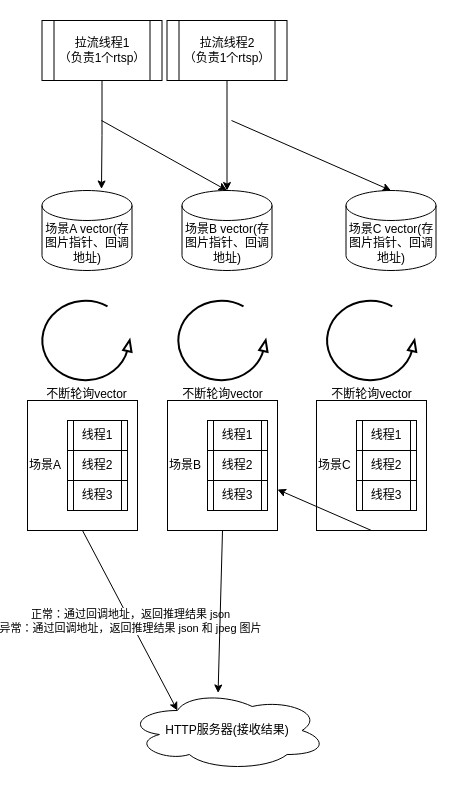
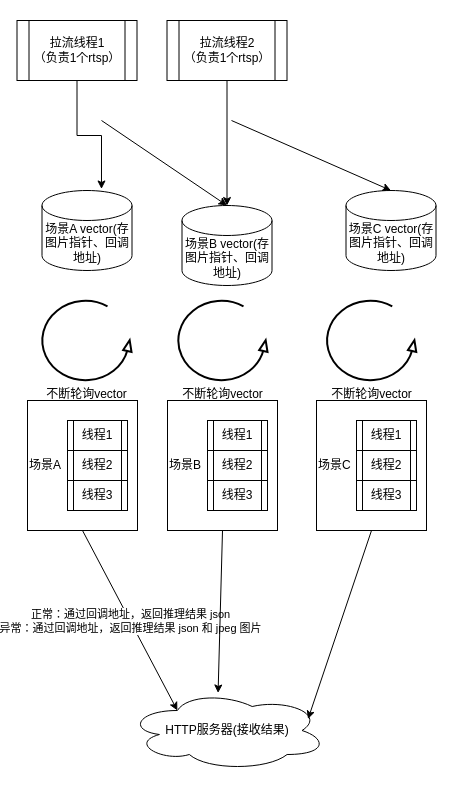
  <mxCell id="0" />
  <mxCell id="1" parent="0" />
  <mxCell id="2" value="场景A vector(存图片指针、回调地址)" style="shape=cylinder3;whiteSpace=wrap;html=1;boundedLbl=1;backgroundOutline=1;size=15;" vertex="1" parent="1"><mxGeometry x="34.5" y="190" width="90" height="80" as="geometry" /></mxCell>
- <mxCell id="3" value="拉流线程1&lt;br&gt;（负责1个rtsp）" style="shape=process;whiteSpace=wrap;html=1;backgroundOutline=1;" vertex="1" parent="1"><mxGeometry x="34.5" y="20" width="120" height="60" as="geometry" /></mxCell>
+ <mxCell id="3" value="拉流线程1&lt;br&gt;（负责1个rtsp）" style="shape=process;whiteSpace=wrap;html=1;backgroundOutline=1;" vertex="1" parent="1"><mxGeometry x="9.5" y="20" width="120" height="60" as="geometry" /></mxCell>
  <mxCell id="4" value="线程3" style="shape=process;whiteSpace=wrap;html=1;backgroundOutline=1;" vertex="1" parent="1"><mxGeometry x="60" y="480" width="60" height="30" as="geometry" /></mxCell>
  <mxCell id="5" value="线程1" style="shape=process;whiteSpace=wrap;html=1;backgroundOutline=1;" vertex="1" parent="1"><mxGeometry x="60" y="420" width="60" height="30" as="geometry" /></mxCell>
  <mxCell id="6" value="线程2" style="shape=process;whiteSpace=wrap;html=1;backgroundOutline=1;" vertex="1" parent="1"><mxGeometry x="60" y="450" width="60" height="30" as="geometry" /></mxCell>
  <mxCell id="7" value="&lt;span style=&quot;background-color: initial;&quot;&gt;场景A&lt;/span&gt;" style="whiteSpace=wrap;html=1;fillColor=none;align=left;" vertex="1" parent="1"><mxGeometry x="20" y="400" width="110" height="130" as="geometry" /></mxCell>
  <mxCell id="8" value="线程3" style="shape=process;whiteSpace=wrap;html=1;backgroundOutline=1;" vertex="1" parent="1"><mxGeometry x="200" y="480" width="60" height="30" as="geometry" /></mxCell>
  <mxCell id="9" value="线程1" style="shape=process;whiteSpace=wrap;html=1;backgroundOutline=1;" vertex="1" parent="1"><mxGeometry x="200" y="420" width="60" height="30" as="geometry" /></mxCell>
  <mxCell id="10" value="线程2" style="shape=process;whiteSpace=wrap;html=1;backgroundOutline=1;" vertex="1" parent="1"><mxGeometry x="200" y="450" width="60" height="30" as="geometry" /></mxCell>
  <mxCell id="11" value="&lt;span style=&quot;background-color: initial;&quot;&gt;场景B&lt;/span&gt;" style="whiteSpace=wrap;html=1;fillColor=none;align=left;" vertex="1" parent="1"><mxGeometry x="160" y="400" width="110" height="130" as="geometry" /></mxCell>
  <mxCell id="12" value="线程3" style="shape=process;whiteSpace=wrap;html=1;backgroundOutline=1;" vertex="1" parent="1"><mxGeometry x="349" y="480" width="60" height="30" as="geometry" /></mxCell>
  <mxCell id="13" value="线程1" style="shape=process;whiteSpace=wrap;html=1;backgroundOutline=1;" vertex="1" parent="1"><mxGeometry x="349" y="420" width="60" height="30" as="geometry" /></mxCell>
  <mxCell id="14" value="线程2" style="shape=process;whiteSpace=wrap;html=1;backgroundOutline=1;" vertex="1" parent="1"><mxGeometry x="349" y="450" width="60" height="30" as="geometry" /></mxCell>
  <mxCell id="15" value="&lt;span style=&quot;background-color: initial;&quot;&gt;场景C&lt;/span&gt;" style="whiteSpace=wrap;html=1;fillColor=none;align=left;" vertex="1" parent="1"><mxGeometry x="309" y="400" width="110" height="130" as="geometry" /></mxCell>
- <mxCell id="16" value="场景B vector(存图片指针、回调地址)" style="shape=cylinder3;whiteSpace=wrap;html=1;boundedLbl=1;backgroundOutline=1;size=15;" vertex="1" parent="1"><mxGeometry x="174.5" y="190" width="90" height="80" as="geometry" /></mxCell>
+ <mxCell id="16" value="场景B vector(存图片指针、回调地址)" style="shape=cylinder3;whiteSpace=wrap;html=1;boundedLbl=1;backgroundOutline=1;size=15;" vertex="1" parent="1"><mxGeometry x="174.5" y="205" width="90" height="80" as="geometry" /></mxCell>
  <mxCell id="17" value="场景C vector(存图片指针、回调地址)" style="shape=cylinder3;whiteSpace=wrap;html=1;boundedLbl=1;backgroundOutline=1;size=15;" vertex="1" parent="1"><mxGeometry x="338.5" y="190" width="90" height="80" as="geometry" /></mxCell>
  <mxCell id="18" value="拉流线程2&lt;br&gt;（负责1个rtsp）" style="shape=process;whiteSpace=wrap;html=1;backgroundOutline=1;" vertex="1" parent="1"><mxGeometry x="159.5" y="20" width="120" height="60" as="geometry" /></mxCell>
  <mxCell id="19" style="edgeStyle=orthogonalEdgeStyle;rounded=0;orthogonalLoop=1;jettySize=auto;html=1;entryX=0.661;entryY=-0.019;entryDx=0;entryDy=0;entryPerimeter=0;" edge="1" parent="1" source="3" target="2"><mxGeometry relative="1" as="geometry" /></mxCell>
  <mxCell id="20" value="" style="endArrow=classic;html=1;rounded=0;entryX=0.5;entryY=0;entryDx=0;entryDy=0;entryPerimeter=0;" edge="1" parent="1" target="16"><mxGeometry width="50" height="50" relative="1" as="geometry"><mxPoint x="94" y="120" as="sourcePoint" /><mxPoint x="254" y="220" as="targetPoint" /></mxGeometry></mxCell>
  <mxCell id="21" style="edgeStyle=orthogonalEdgeStyle;rounded=0;orthogonalLoop=1;jettySize=auto;html=1;entryX=0.5;entryY=0;entryDx=0;entryDy=0;entryPerimeter=0;" edge="1" parent="1" source="18" target="16"><mxGeometry relative="1" as="geometry" /></mxCell>
  <mxCell id="22" value="" style="endArrow=classic;html=1;rounded=0;entryX=0.5;entryY=0;entryDx=0;entryDy=0;entryPerimeter=0;" edge="1" parent="1" target="17"><mxGeometry width="50" height="50" relative="1" as="geometry"><mxPoint x="224" y="120" as="sourcePoint" /><mxPoint x="254" y="220" as="targetPoint" /></mxGeometry></mxCell>
  <mxCell id="23" value="HTTP服务器(接收结果)" style="ellipse;shape=cloud;whiteSpace=wrap;html=1;" vertex="1" parent="1"><mxGeometry x="120" y="690" width="199.5" height="80" as="geometry" /></mxCell>
  <mxCell id="24" value="" style="endArrow=classic;html=1;rounded=0;exitX=0.5;exitY=1;exitDx=0;exitDy=0;entryX=0.25;entryY=0.25;entryDx=0;entryDy=0;entryPerimeter=0;" edge="1" parent="1" source="7" target="23"><mxGeometry relative="1" as="geometry"><mxPoint x="179.5" y="420" as="sourcePoint" /><mxPoint x="279.5" y="420" as="targetPoint" /></mxGeometry></mxCell>
  <mxCell id="25" value="正常：通过回调地址，返回推理结果 json&lt;br&gt;异常：通过回调地址，返回推理结果 json 和 jpeg 图片" style="edgeLabel;resizable=0;html=1;;align=center;verticalAlign=middle;" connectable="0" vertex="1" parent="24"><mxGeometry relative="1" as="geometry" /></mxCell>
  <mxCell id="26" value="" style="endArrow=classic;html=1;rounded=0;exitX=0.5;exitY=1;exitDx=0;exitDy=0;entryX=0.454;entryY=0.031;entryDx=0;entryDy=0;entryPerimeter=0;" edge="1" parent="1" source="11" target="23"><mxGeometry width="50" height="50" relative="1" as="geometry"><mxPoint x="199.5" y="450" as="sourcePoint" /><mxPoint x="249.5" y="400" as="targetPoint" /></mxGeometry></mxCell>
- <mxCell id="27" value="" style="endArrow=classic;html=1;rounded=0;exitX=0.5;exitY=1;exitDx=0;exitDy=0;" edge="1" parent="1" source="15" target="11"><mxGeometry width="50" height="50" relative="1" as="geometry"><mxPoint x="199.5" y="450" as="sourcePoint" /><mxPoint x="249.5" y="400" as="targetPoint" /></mxGeometry></mxCell>
+ <mxCell id="27" value="" style="endArrow=classic;html=1;rounded=0;entryX=0.905;entryY=0.356;entryDx=0;entryDy=0;entryPerimeter=0;exitX=0.5;exitY=1;exitDx=0;exitDy=0;" edge="1" parent="1" source="15" target="23"><mxGeometry width="50" height="50" relative="1" as="geometry"><mxPoint x="199.5" y="450" as="sourcePoint" /><mxPoint x="249.5" y="400" as="targetPoint" /></mxGeometry></mxCell>
  <mxCell id="28" value="不断轮询vector" style="verticalLabelPosition=bottom;html=1;verticalAlign=top;strokeWidth=2;shape=mxgraph.lean_mapping.physical_pull;pointerEvents=1;" vertex="1" parent="1"><mxGeometry x="170.5" y="300" width="89.5" height="80" as="geometry" /></mxCell>
  <mxCell id="29" value="不断轮询vector" style="verticalLabelPosition=bottom;html=1;verticalAlign=top;strokeWidth=2;shape=mxgraph.lean_mapping.physical_pull;pointerEvents=1;" vertex="1" parent="1"><mxGeometry x="34.5" y="300" width="89.5" height="80" as="geometry" /></mxCell>
  <mxCell id="30" value="不断轮询vector" style="verticalLabelPosition=bottom;html=1;verticalAlign=top;strokeWidth=2;shape=mxgraph.lean_mapping.physical_pull;pointerEvents=1;" vertex="1" parent="1"><mxGeometry x="319.25" y="300" width="89.5" height="80" as="geometry" /></mxCell>
